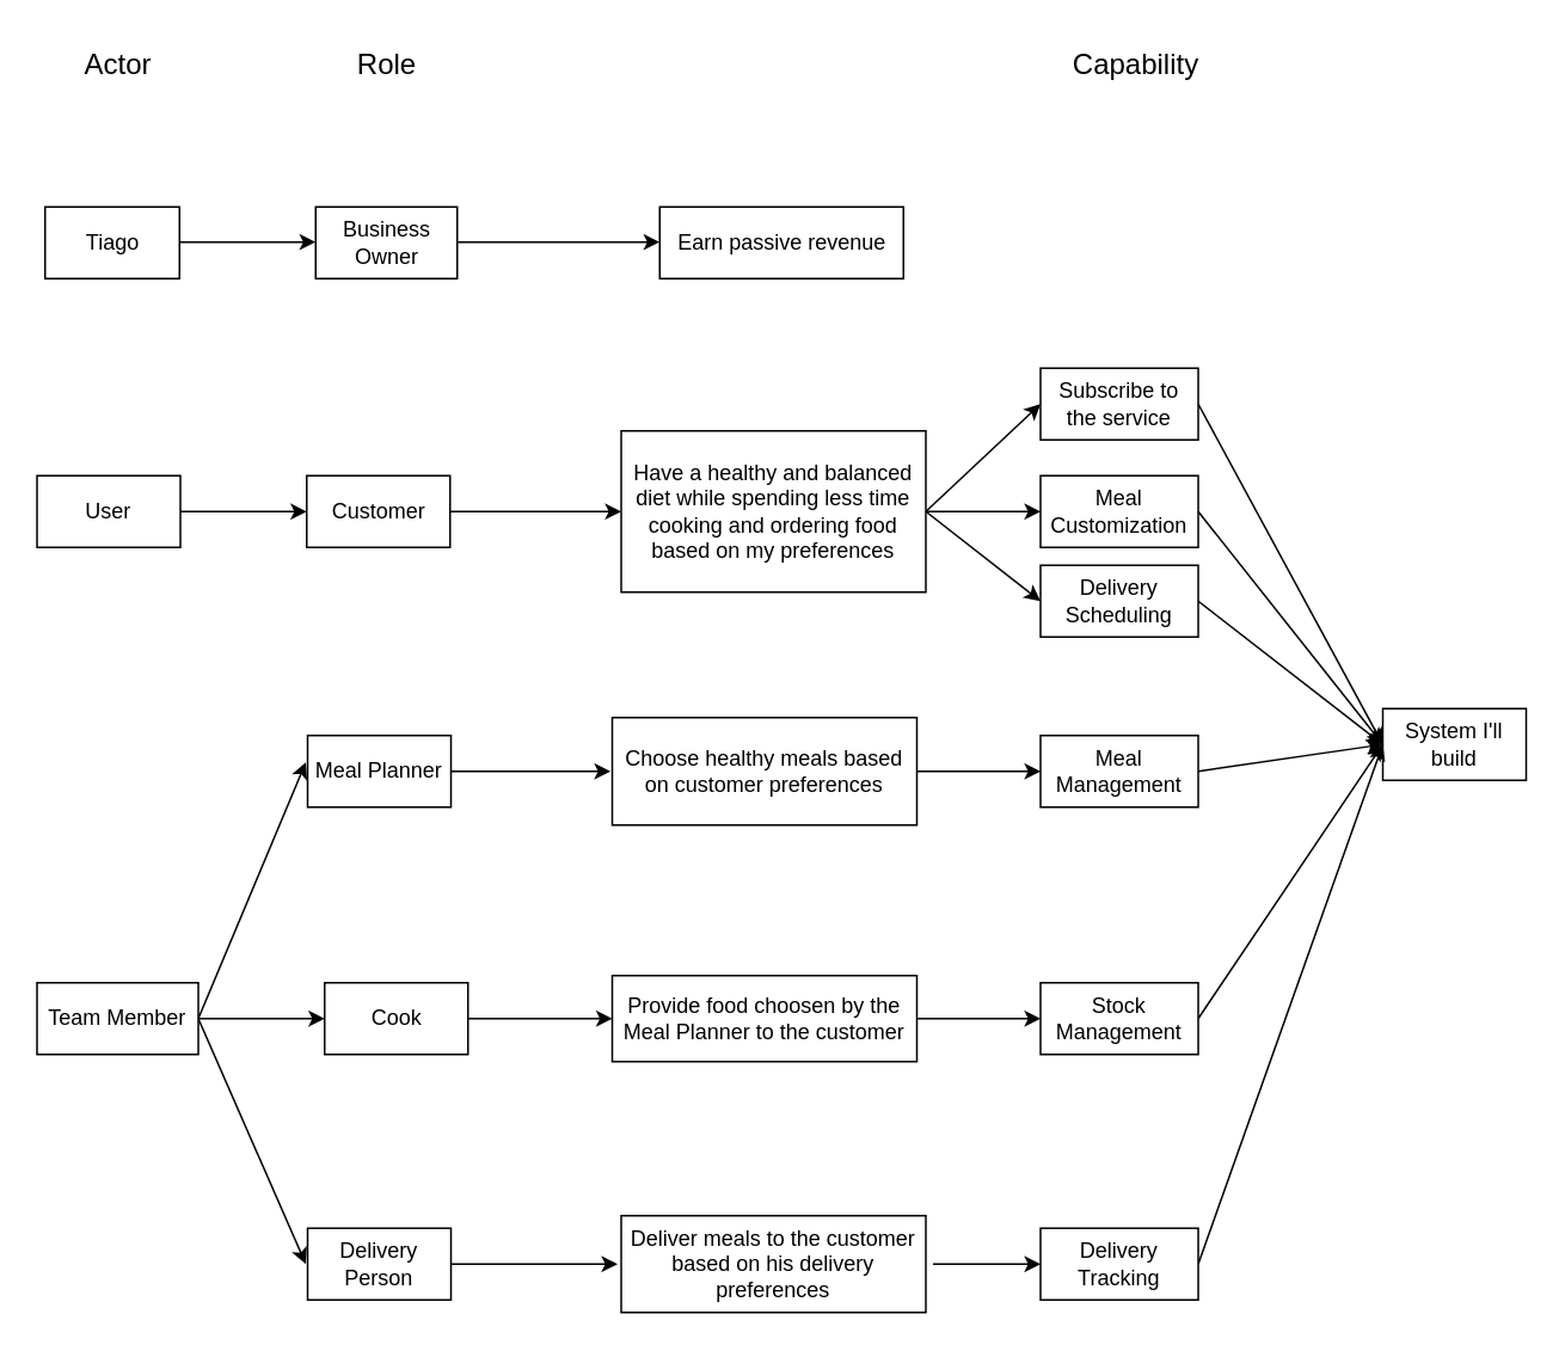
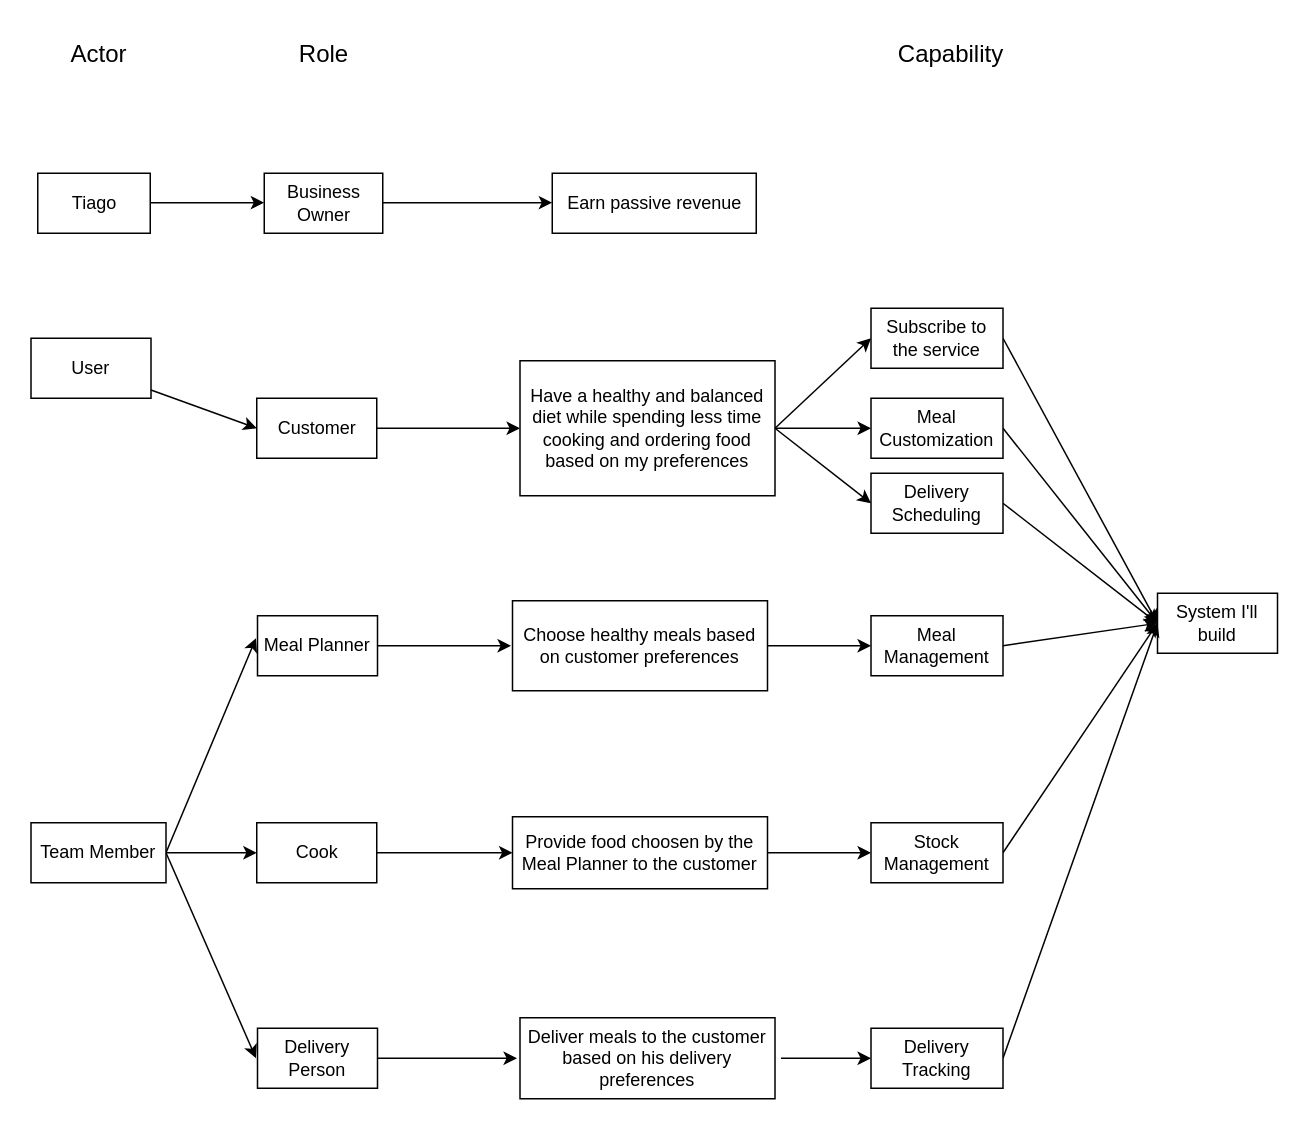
  <mxCell id="0" />
  <mxCell id="1" parent="0" />
  <mxCell id="2" value="&lt;font style=&quot;font-size: 16px;&quot;&gt;Actor&lt;/font&gt;" style="text;html=1;align=center;verticalAlign=middle;resizable=0;points=[];autosize=1;strokeColor=none;fillColor=none;" parent="1" vertex="1"><mxGeometry x="34.5" y="20" width="60" height="30" as="geometry" /></mxCell>
  <mxCell id="3" value="&lt;font style=&quot;font-size: 16px;&quot;&gt;Role&lt;/font&gt;" style="text;html=1;align=center;verticalAlign=middle;resizable=0;points=[];autosize=1;strokeColor=none;fillColor=none;" parent="1" vertex="1"><mxGeometry x="185" y="20" width="60" height="30" as="geometry" /></mxCell>
  <mxCell id="4" value="&lt;span style=&quot;font-size: 16px;&quot;&gt;Capability&lt;/span&gt;" style="text;html=1;align=center;verticalAlign=middle;resizable=0;points=[];autosize=1;strokeColor=none;fillColor=none;" parent="1" vertex="1"><mxGeometry x="587.5" y="20" width="90" height="30" as="geometry" /></mxCell>
  <mxCell id="5" value="" style="edgeStyle=none;html=1;fontSize=16;" parent="1" edge="1"><mxGeometry relative="1" as="geometry"><mxPoint x="99.5" y="134.63" as="sourcePoint" /><mxPoint x="175.5" y="134.63" as="targetPoint" /></mxGeometry></mxCell>
  <mxCell id="6" value="Tiago" style="whiteSpace=wrap;html=1;" parent="1" vertex="1"><mxGeometry x="24.5" y="115" width="75" height="40" as="geometry" /></mxCell>
  <mxCell id="7" value="" style="edgeStyle=none;html=1;fontSize=16;entryX=0;entryY=0.5;entryDx=0;entryDy=0;" parent="1" source="8" target="12" edge="1"><mxGeometry relative="1" as="geometry"><mxPoint x="150" y="285" as="targetPoint" /></mxGeometry></mxCell>
- <mxCell id="8" value="User" style="whiteSpace=wrap;html=1;" parent="1" vertex="1"><mxGeometry x="20" y="265" width="80" height="40" as="geometry" /></mxCell>
+ <mxCell id="8" value="User" style="whiteSpace=wrap;html=1;" parent="1" vertex="1"><mxGeometry x="20" y="225" width="80" height="40" as="geometry" /></mxCell>
  <mxCell id="9" value="" style="edgeStyle=none;html=1;" parent="1" edge="1"><mxGeometry relative="1" as="geometry"><mxPoint x="254.5" y="134.63" as="sourcePoint" /><mxPoint x="367.5" y="134.63" as="targetPoint" /></mxGeometry></mxCell>
  <mxCell id="10" value="Business Owner" style="whiteSpace=wrap;html=1;" parent="1" vertex="1"><mxGeometry x="175.5" y="115" width="79" height="40" as="geometry" /></mxCell>
  <mxCell id="11" value="" style="edgeStyle=none;html=1;entryX=0;entryY=0.5;entryDx=0;entryDy=0;" parent="1" source="12" target="37" edge="1"><mxGeometry relative="1" as="geometry"><mxPoint x="343" y="285" as="targetPoint" /></mxGeometry></mxCell>
  <mxCell id="12" value="Customer" style="whiteSpace=wrap;html=1;" parent="1" vertex="1"><mxGeometry x="170.5" y="265" width="80" height="40" as="geometry" /></mxCell>
  <mxCell id="13" value="System I'll build" style="whiteSpace=wrap;html=1;" parent="1" vertex="1"><mxGeometry x="771" y="395" width="80" height="40" as="geometry" /></mxCell>
  <mxCell id="14" style="edgeStyle=none;html=1;entryX=0;entryY=0.5;entryDx=0;entryDy=0;exitX=1;exitY=0.5;exitDx=0;exitDy=0;" parent="1" source="37" target="17" edge="1"><mxGeometry relative="1" as="geometry"><mxPoint x="510" y="274.121" as="sourcePoint" /></mxGeometry></mxCell>
  <mxCell id="15" style="edgeStyle=none;html=1;entryX=0;entryY=0.5;entryDx=0;entryDy=0;exitX=1;exitY=0.5;exitDx=0;exitDy=0;" parent="1" source="37" target="19" edge="1"><mxGeometry relative="1" as="geometry"><mxPoint x="510" y="301.319" as="sourcePoint" /></mxGeometry></mxCell>
  <mxCell id="16" style="edgeStyle=none;html=1;exitX=1;exitY=0.5;exitDx=0;exitDy=0;entryX=0;entryY=0.5;entryDx=0;entryDy=0;" parent="1" source="17" target="13" edge="1"><mxGeometry relative="1" as="geometry" /></mxCell>
  <mxCell id="17" value="Meal Customization" style="whiteSpace=wrap;html=1;" parent="1" vertex="1"><mxGeometry x="580" y="265" width="88" height="40" as="geometry" /></mxCell>
  <mxCell id="18" style="edgeStyle=none;html=1;exitX=1;exitY=0.5;exitDx=0;exitDy=0;entryX=0;entryY=0.5;entryDx=0;entryDy=0;" parent="1" source="19" target="13" edge="1"><mxGeometry relative="1" as="geometry" /></mxCell>
  <mxCell id="19" value="Delivery Scheduling" style="whiteSpace=wrap;html=1;" parent="1" vertex="1"><mxGeometry x="580" y="315" width="88" height="40" as="geometry" /></mxCell>
  <mxCell id="20" value="" style="edgeStyle=none;html=1;" parent="1" source="21" edge="1"><mxGeometry relative="1" as="geometry"><mxPoint x="344" y="705" as="targetPoint" /></mxGeometry></mxCell>
  <mxCell id="21" value="Delivery Person" style="whiteSpace=wrap;html=1;" parent="1" vertex="1"><mxGeometry x="171" y="685" width="80" height="40" as="geometry" /></mxCell>
  <mxCell id="22" value="" style="edgeStyle=none;html=1;" parent="1" source="23" edge="1"><mxGeometry relative="1" as="geometry"><mxPoint x="340" y="430" as="targetPoint" /></mxGeometry></mxCell>
  <mxCell id="23" value="Meal Planner" style="whiteSpace=wrap;html=1;" parent="1" vertex="1"><mxGeometry x="171" y="410" width="80" height="40" as="geometry" /></mxCell>
  <mxCell id="24" value="" style="edgeStyle=none;html=1;" parent="1" target="33" edge="1"><mxGeometry relative="1" as="geometry"><mxPoint x="509.5" y="430" as="sourcePoint" /></mxGeometry></mxCell>
  <mxCell id="25" value="" style="edgeStyle=none;html=1;" parent="1" target="27" edge="1"><mxGeometry relative="1" as="geometry"><mxPoint x="520" y="705" as="sourcePoint" /></mxGeometry></mxCell>
  <mxCell id="26" style="edgeStyle=none;html=1;exitX=1;exitY=0.5;exitDx=0;exitDy=0;entryX=0;entryY=0.5;entryDx=0;entryDy=0;" parent="1" source="27" target="13" edge="1"><mxGeometry relative="1" as="geometry" /></mxCell>
  <mxCell id="27" value="Delivery Tracking" style="whiteSpace=wrap;html=1;" parent="1" vertex="1"><mxGeometry x="580" y="685" width="88" height="40" as="geometry" /></mxCell>
  <mxCell id="28" style="edgeStyle=none;html=1;exitX=1;exitY=0.5;exitDx=0;exitDy=0;" parent="1" source="31" edge="1"><mxGeometry relative="1" as="geometry"><mxPoint x="170" y="425" as="targetPoint" /></mxGeometry></mxCell>
  <mxCell id="29" style="edgeStyle=none;html=1;exitX=1;exitY=0.5;exitDx=0;exitDy=0;" parent="1" source="31" edge="1"><mxGeometry relative="1" as="geometry"><mxPoint x="170" y="705" as="targetPoint" /></mxGeometry></mxCell>
  <mxCell id="30" value="" style="edgeStyle=none;html=1;exitX=1;exitY=0.5;exitDx=0;exitDy=0;" parent="1" source="31" target="35" edge="1"><mxGeometry relative="1" as="geometry" /></mxCell>
  <mxCell id="31" value="Team Member" style="whiteSpace=wrap;html=1;" parent="1" vertex="1"><mxGeometry x="20" y="548" width="90" height="40" as="geometry" /></mxCell>
  <mxCell id="32" style="edgeStyle=none;html=1;exitX=1;exitY=0.5;exitDx=0;exitDy=0;entryX=0;entryY=0.5;entryDx=0;entryDy=0;" parent="1" source="33" target="13" edge="1"><mxGeometry relative="1" as="geometry"><mxPoint x="764.5" y="415" as="targetPoint" /></mxGeometry></mxCell>
  <mxCell id="33" value="Meal Management" style="whiteSpace=wrap;html=1;" parent="1" vertex="1"><mxGeometry x="580" y="410" width="88" height="40" as="geometry" /></mxCell>
  <mxCell id="34" value="" style="edgeStyle=none;html=1;" parent="1" source="35" target="42" edge="1"><mxGeometry relative="1" as="geometry" /></mxCell>
- <mxCell id="35" value="Cook" style="whiteSpace=wrap;html=1;" parent="1" vertex="1"><mxGeometry x="180.5" y="548" width="80" height="40" as="geometry" /></mxCell>
+ <mxCell id="35" value="Cook" style="whiteSpace=wrap;html=1;" parent="1" vertex="1"><mxGeometry x="170.5" y="548" width="80" height="40" as="geometry" /></mxCell>
  <mxCell id="36" style="edgeStyle=none;html=1;exitX=1;exitY=0.5;exitDx=0;exitDy=0;entryX=0;entryY=0.5;entryDx=0;entryDy=0;" parent="1" source="37" target="39" edge="1"><mxGeometry relative="1" as="geometry" /></mxCell>
  <mxCell id="37" value="Have a healthy and balanced diet while spending less time cooking and ordering food based on my preferences" style="whiteSpace=wrap;html=1;" parent="1" vertex="1"><mxGeometry x="346" y="240" width="170" height="90" as="geometry" /></mxCell>
  <mxCell id="38" style="edgeStyle=none;html=1;exitX=1;exitY=0.5;exitDx=0;exitDy=0;entryX=0;entryY=0.5;entryDx=0;entryDy=0;" parent="1" source="39" target="13" edge="1"><mxGeometry relative="1" as="geometry" /></mxCell>
  <mxCell id="39" value="Subscribe to the service" style="whiteSpace=wrap;html=1;" parent="1" vertex="1"><mxGeometry x="580" y="205" width="88" height="40" as="geometry" /></mxCell>
  <mxCell id="40" value="Choose healthy meals based on customer preferences" style="whiteSpace=wrap;html=1;" parent="1" vertex="1"><mxGeometry x="341" y="400" width="170" height="60" as="geometry" /></mxCell>
  <mxCell id="41" value="" style="edgeStyle=none;html=1;" parent="1" source="42" target="44" edge="1"><mxGeometry relative="1" as="geometry" /></mxCell>
  <mxCell id="42" value="Provide food choosen by the Meal Planner to the customer" style="whiteSpace=wrap;html=1;" parent="1" vertex="1"><mxGeometry x="341" y="544" width="170" height="48" as="geometry" /></mxCell>
  <mxCell id="43" style="edgeStyle=none;html=1;exitX=1;exitY=0.5;exitDx=0;exitDy=0;entryX=0;entryY=0.5;entryDx=0;entryDy=0;" parent="1" source="44" target="13" edge="1"><mxGeometry relative="1" as="geometry"><mxPoint x="764.5" y="415" as="targetPoint" /></mxGeometry></mxCell>
  <mxCell id="44" value="Stock Management" style="whiteSpace=wrap;html=1;" parent="1" vertex="1"><mxGeometry x="580" y="548" width="88" height="40" as="geometry" /></mxCell>
  <mxCell id="45" value="Deliver meals to the customer based on his delivery preferences" style="whiteSpace=wrap;html=1;" parent="1" vertex="1"><mxGeometry x="346" y="678" width="170" height="54" as="geometry" /></mxCell>
  <mxCell id="46" value="Earn passive revenue" style="whiteSpace=wrap;html=1;" parent="1" vertex="1"><mxGeometry x="367.5" y="115" width="136" height="40" as="geometry" /></mxCell>
